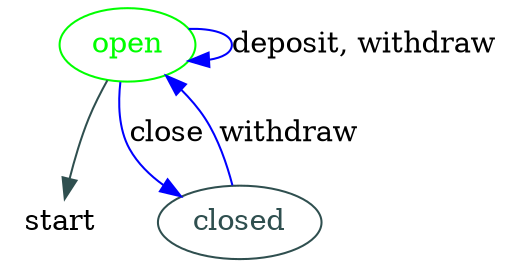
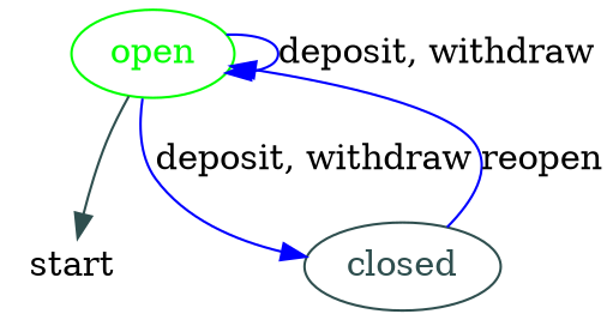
  digraph {
    edge [color=blue]
    start [fixedsize=false height=0 shape=none width=0]
    open [color=green fontcolor=green]
    closed [color=darkslategrey fontcolor=darkslategrey]
    open -> start [color=darkslategrey]
    open -> open [label="deposit, withdraw"]
-   open -> closed [label=close]
-   closed -> open [label=withdraw]
+   open -> closed [label="deposit, withdraw"]
+   closed -> open [label=reopen]
  }
